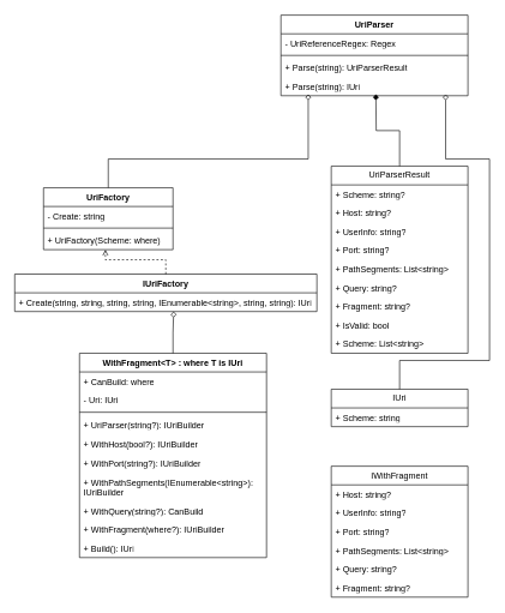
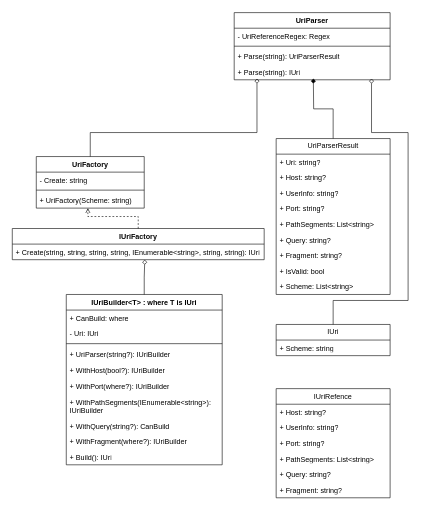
  <mxCell id="0" />
  <mxCell id="1" parent="0" />
- <mxCell id="2" value="I&lt;span style=&quot;background-color: transparent; color: light-dark(rgb(0, 0, 0), rgb(255, 255, 255));&quot;&gt;WithFragment&lt;/span&gt;" style="swimlane;fontStyle=0;childLayout=stackLayout;horizontal=1;startSize=26;fillColor=none;horizontalStack=0;resizeParent=1;resizeParentMax=0;resizeLast=0;collapsible=1;marginBottom=0;whiteSpace=wrap;html=1;" vertex="1" parent="1"><mxGeometry x="460" y="647" width="190" height="182" as="geometry" /></mxCell>
+ <mxCell id="2" value="I&lt;span style=&quot;background-color: transparent; color: light-dark(rgb(0, 0, 0), rgb(255, 255, 255));&quot;&gt;UriRefence&lt;/span&gt;" style="swimlane;fontStyle=0;childLayout=stackLayout;horizontal=1;startSize=26;fillColor=none;horizontalStack=0;resizeParent=1;resizeParentMax=0;resizeLast=0;collapsible=1;marginBottom=0;whiteSpace=wrap;html=1;" vertex="1" parent="1"><mxGeometry x="460" y="647" width="190" height="182" as="geometry" /></mxCell>
  <mxCell id="3" value="+ Host&lt;span style=&quot;background-color: transparent; color: light-dark(rgb(0, 0, 0), rgb(255, 255, 255));&quot;&gt;: string?&lt;/span&gt;" style="text;strokeColor=none;fillColor=none;align=left;verticalAlign=top;spacingLeft=4;spacingRight=4;overflow=hidden;rotatable=0;points=[[0,0.5],[1,0.5]];portConstraint=eastwest;whiteSpace=wrap;html=1;" vertex="1" parent="2"><mxGeometry y="26" width="190" height="26" as="geometry" /></mxCell>
  <mxCell id="4" value="+ UserInfo: string?" style="text;strokeColor=none;fillColor=none;align=left;verticalAlign=top;spacingLeft=4;spacingRight=4;overflow=hidden;rotatable=0;points=[[0,0.5],[1,0.5]];portConstraint=eastwest;whiteSpace=wrap;html=1;" vertex="1" parent="2"><mxGeometry y="52" width="190" height="26" as="geometry" /></mxCell>
  <mxCell id="5" value="+ Port&lt;span style=&quot;background-color: transparent; color: light-dark(rgb(0, 0, 0), rgb(255, 255, 255));&quot;&gt;: string?&lt;/span&gt;" style="text;strokeColor=none;fillColor=none;align=left;verticalAlign=top;spacingLeft=4;spacingRight=4;overflow=hidden;rotatable=0;points=[[0,0.5],[1,0.5]];portConstraint=eastwest;whiteSpace=wrap;html=1;" vertex="1" parent="2"><mxGeometry y="78" width="190" height="26" as="geometry" /></mxCell>
  <mxCell id="6" value="+ PathSegments: List&amp;lt;string&amp;gt;" style="text;strokeColor=none;fillColor=none;align=left;verticalAlign=top;spacingLeft=4;spacingRight=4;overflow=hidden;rotatable=0;points=[[0,0.5],[1,0.5]];portConstraint=eastwest;whiteSpace=wrap;html=1;" vertex="1" parent="2"><mxGeometry y="104" width="190" height="26" as="geometry" /></mxCell>
  <mxCell id="7" value="+ Query: string?" style="text;strokeColor=none;fillColor=none;align=left;verticalAlign=top;spacingLeft=4;spacingRight=4;overflow=hidden;rotatable=0;points=[[0,0.5],[1,0.5]];portConstraint=eastwest;whiteSpace=wrap;html=1;" vertex="1" parent="2"><mxGeometry y="130" width="190" height="26" as="geometry" /></mxCell>
  <mxCell id="8" value="+ Fragment: string?" style="text;strokeColor=none;fillColor=none;align=left;verticalAlign=top;spacingLeft=4;spacingRight=4;overflow=hidden;rotatable=0;points=[[0,0.5],[1,0.5]];portConstraint=eastwest;whiteSpace=wrap;html=1;" vertex="1" parent="2"><mxGeometry y="156" width="190" height="26" as="geometry" /></mxCell>
- <mxCell id="9" value="WithFragment&amp;lt;T&amp;gt; : where T is IUri" style="swimlane;fontStyle=1;align=center;verticalAlign=top;childLayout=stackLayout;horizontal=1;startSize=26;horizontalStack=0;resizeParent=1;resizeParentMax=0;resizeLast=0;collapsible=1;marginBottom=0;whiteSpace=wrap;html=1;" vertex="1" parent="1"><mxGeometry x="110" y="490" width="260" height="284" as="geometry" /></mxCell>
+ <mxCell id="9" value="IUriBuilder&amp;lt;T&amp;gt; : where T is IUri" style="swimlane;fontStyle=1;align=center;verticalAlign=top;childLayout=stackLayout;horizontal=1;startSize=26;horizontalStack=0;resizeParent=1;resizeParentMax=0;resizeLast=0;collapsible=1;marginBottom=0;whiteSpace=wrap;html=1;" vertex="1" parent="1"><mxGeometry x="110" y="490" width="260" height="284" as="geometry" /></mxCell>
  <mxCell id="10" value="+ CanBuild&lt;span style=&quot;background-color: transparent; color: light-dark(rgb(0, 0, 0), rgb(255, 255, 255));&quot;&gt;: where&lt;/span&gt;" style="text;strokeColor=none;fillColor=none;align=left;verticalAlign=top;spacingLeft=4;spacingRight=4;overflow=hidden;rotatable=0;points=[[0,0.5],[1,0.5]];portConstraint=eastwest;whiteSpace=wrap;html=1;" vertex="1" parent="9"><mxGeometry y="26" width="260" height="26" as="geometry" /></mxCell>
  <mxCell id="11" value="- Uri: IUri" style="text;strokeColor=none;fillColor=none;align=left;verticalAlign=top;spacingLeft=4;spacingRight=4;overflow=hidden;rotatable=0;points=[[0,0.5],[1,0.5]];portConstraint=eastwest;whiteSpace=wrap;html=1;" vertex="1" parent="9"><mxGeometry y="52" width="260" height="26" as="geometry" /></mxCell>
  <mxCell id="12" value="" style="line;strokeWidth=1;fillColor=none;align=left;verticalAlign=middle;spacingTop=-1;spacingLeft=3;spacingRight=3;rotatable=0;labelPosition=right;points=[];portConstraint=eastwest;strokeColor=inherit;" vertex="1" parent="9"><mxGeometry y="78" width="260" height="8" as="geometry" /></mxCell>
  <mxCell id="13" value="+ UriParser(string?):&amp;nbsp;&lt;span style=&quot;text-align: center;&quot;&gt;IUriBuilder&lt;/span&gt;" style="text;strokeColor=none;fillColor=none;align=left;verticalAlign=top;spacingLeft=4;spacingRight=4;overflow=hidden;rotatable=0;points=[[0,0.5],[1,0.5]];portConstraint=eastwest;whiteSpace=wrap;html=1;" vertex="1" parent="9"><mxGeometry y="86" width="260" height="28" as="geometry" /></mxCell>
  <mxCell id="14" value="+ WithHost(bool?)&lt;span style=&quot;background-color: transparent; color: light-dark(rgb(0, 0, 0), rgb(255, 255, 255));&quot;&gt;:&amp;nbsp;&lt;/span&gt;&lt;span style=&quot;text-align: center;&quot;&gt;IUriBuilder&lt;/span&gt;&lt;div&gt;&lt;span style=&quot;font-weight: 700; text-align: center;&quot;&gt;&lt;br&gt;&lt;/span&gt;&lt;/div&gt;" style="text;strokeColor=none;fillColor=none;align=left;verticalAlign=top;spacingLeft=4;spacingRight=4;overflow=hidden;rotatable=0;points=[[0,0.5],[1,0.5]];portConstraint=eastwest;whiteSpace=wrap;html=1;" vertex="1" parent="9"><mxGeometry y="114" width="260" height="26" as="geometry" /></mxCell>
- <mxCell id="15" value="+ WithPort(string?)&lt;span style=&quot;background-color: transparent; color: light-dark(rgb(0, 0, 0), rgb(255, 255, 255));&quot;&gt;:&amp;nbsp;&lt;/span&gt;&lt;span style=&quot;text-align: center;&quot;&gt;IUriBuilder&lt;/span&gt;" style="text;strokeColor=none;fillColor=none;align=left;verticalAlign=top;spacingLeft=4;spacingRight=4;overflow=hidden;rotatable=0;points=[[0,0.5],[1,0.5]];portConstraint=eastwest;whiteSpace=wrap;html=1;" vertex="1" parent="9"><mxGeometry y="140" width="260" height="26" as="geometry" /></mxCell>
+ <mxCell id="15" value="+ WithPort(where?)&lt;span style=&quot;background-color: transparent; color: light-dark(rgb(0, 0, 0), rgb(255, 255, 255));&quot;&gt;:&amp;nbsp;&lt;/span&gt;&lt;span style=&quot;text-align: center;&quot;&gt;IUriBuilder&lt;/span&gt;" style="text;strokeColor=none;fillColor=none;align=left;verticalAlign=top;spacingLeft=4;spacingRight=4;overflow=hidden;rotatable=0;points=[[0,0.5],[1,0.5]];portConstraint=eastwest;whiteSpace=wrap;html=1;" vertex="1" parent="9"><mxGeometry y="140" width="260" height="26" as="geometry" /></mxCell>
  <mxCell id="16" value="+ WithPathSegments(IEnumerable&lt;span style=&quot;background-color: transparent; color: light-dark(rgb(0, 0, 0), rgb(255, 255, 255));&quot;&gt;&amp;lt;string&amp;gt;):&amp;nbsp;&lt;/span&gt;&lt;div&gt;&lt;span style=&quot;text-align: center;&quot;&gt;IUriBuilder&lt;/span&gt;&lt;/div&gt;" style="text;strokeColor=none;fillColor=none;align=left;verticalAlign=top;spacingLeft=4;spacingRight=4;overflow=hidden;rotatable=0;points=[[0,0.5],[1,0.5]];portConstraint=eastwest;whiteSpace=wrap;html=1;" vertex="1" parent="9"><mxGeometry y="166" width="260" height="40" as="geometry" /></mxCell>
  <mxCell id="17" value="+ WithQuery(string?):&amp;nbsp;&lt;span style=&quot;text-align: center;&quot;&gt;CanBuild&lt;/span&gt;" style="text;strokeColor=none;fillColor=none;align=left;verticalAlign=top;spacingLeft=4;spacingRight=4;overflow=hidden;rotatable=0;points=[[0,0.5],[1,0.5]];portConstraint=eastwest;whiteSpace=wrap;html=1;" vertex="1" parent="9"><mxGeometry y="206" width="260" height="26" as="geometry" /></mxCell>
  <mxCell id="18" value="+ WithFragment(where?)&lt;span style=&quot;background-color: transparent; color: light-dark(rgb(0, 0, 0), rgb(255, 255, 255));&quot;&gt;:&amp;nbsp;&lt;/span&gt;&lt;span style=&quot;text-align: center;&quot;&gt;IUriBuilder&lt;/span&gt;" style="text;strokeColor=none;fillColor=none;align=left;verticalAlign=top;spacingLeft=4;spacingRight=4;overflow=hidden;rotatable=0;points=[[0,0.5],[1,0.5]];portConstraint=eastwest;whiteSpace=wrap;html=1;" vertex="1" parent="9"><mxGeometry y="232" width="260" height="26" as="geometry" /></mxCell>
  <mxCell id="19" value="+ Build()&lt;span style=&quot;background-color: transparent; color: light-dark(rgb(0, 0, 0), rgb(255, 255, 255));&quot;&gt;: IUri&lt;/span&gt;" style="text;strokeColor=none;fillColor=none;align=left;verticalAlign=top;spacingLeft=4;spacingRight=4;overflow=hidden;rotatable=0;points=[[0,0.5],[1,0.5]];portConstraint=eastwest;whiteSpace=wrap;html=1;" vertex="1" parent="9"><mxGeometry y="258" width="260" height="26" as="geometry" /></mxCell>
  <mxCell id="20" value="I&lt;span style=&quot;background-color: transparent; color: light-dark(rgb(0, 0, 0), rgb(255, 255, 255));&quot;&gt;Uri&lt;/span&gt;" style="swimlane;fontStyle=0;childLayout=stackLayout;horizontal=1;startSize=26;fillColor=none;horizontalStack=0;resizeParent=1;resizeParentMax=0;resizeLast=0;collapsible=1;marginBottom=0;whiteSpace=wrap;html=1;" vertex="1" parent="1"><mxGeometry x="460" y="540" width="190" height="52" as="geometry" /></mxCell>
  <mxCell id="21" value="+ Scheme&lt;span style=&quot;background-color: transparent; color: light-dark(rgb(0, 0, 0), rgb(255, 255, 255));&quot;&gt;: string&lt;/span&gt;" style="text;strokeColor=none;fillColor=none;align=left;verticalAlign=top;spacingLeft=4;spacingRight=4;overflow=hidden;rotatable=0;points=[[0,0.5],[1,0.5]];portConstraint=eastwest;whiteSpace=wrap;html=1;" vertex="1" parent="20"><mxGeometry y="26" width="190" height="26" as="geometry" /></mxCell>
  <mxCell id="22" value="UriParserResult" style="swimlane;fontStyle=0;childLayout=stackLayout;horizontal=1;startSize=26;fillColor=none;horizontalStack=0;resizeParent=1;resizeParentMax=0;resizeLast=0;collapsible=1;marginBottom=0;whiteSpace=wrap;html=1;" vertex="1" parent="1"><mxGeometry x="460" y="230" width="190" height="260" as="geometry" /></mxCell>
- <mxCell id="23" value="+ Scheme&lt;span style=&quot;background-color: transparent; color: light-dark(rgb(0, 0, 0), rgb(255, 255, 255));&quot;&gt;: string?&lt;/span&gt;" style="text;strokeColor=none;fillColor=none;align=left;verticalAlign=top;spacingLeft=4;spacingRight=4;overflow=hidden;rotatable=0;points=[[0,0.5],[1,0.5]];portConstraint=eastwest;whiteSpace=wrap;html=1;" vertex="1" parent="22"><mxGeometry y="26" width="190" height="26" as="geometry" /></mxCell>
+ <mxCell id="23" value="+ Uri&lt;span style=&quot;background-color: transparent; color: light-dark(rgb(0, 0, 0), rgb(255, 255, 255));&quot;&gt;: string?&lt;/span&gt;" style="text;strokeColor=none;fillColor=none;align=left;verticalAlign=top;spacingLeft=4;spacingRight=4;overflow=hidden;rotatable=0;points=[[0,0.5],[1,0.5]];portConstraint=eastwest;whiteSpace=wrap;html=1;" vertex="1" parent="22"><mxGeometry y="26" width="190" height="26" as="geometry" /></mxCell>
  <mxCell id="24" value="+ Host&lt;span style=&quot;background-color: transparent; color: light-dark(rgb(0, 0, 0), rgb(255, 255, 255));&quot;&gt;: string?&lt;/span&gt;" style="text;strokeColor=none;fillColor=none;align=left;verticalAlign=top;spacingLeft=4;spacingRight=4;overflow=hidden;rotatable=0;points=[[0,0.5],[1,0.5]];portConstraint=eastwest;whiteSpace=wrap;html=1;" vertex="1" parent="22"><mxGeometry y="52" width="190" height="26" as="geometry" /></mxCell>
  <mxCell id="25" value="+ UserInfo: string?" style="text;strokeColor=none;fillColor=none;align=left;verticalAlign=top;spacingLeft=4;spacingRight=4;overflow=hidden;rotatable=0;points=[[0,0.5],[1,0.5]];portConstraint=eastwest;whiteSpace=wrap;html=1;" vertex="1" parent="22"><mxGeometry y="78" width="190" height="26" as="geometry" /></mxCell>
  <mxCell id="26" value="+ Port&lt;span style=&quot;background-color: transparent; color: light-dark(rgb(0, 0, 0), rgb(255, 255, 255));&quot;&gt;: string?&lt;/span&gt;" style="text;strokeColor=none;fillColor=none;align=left;verticalAlign=top;spacingLeft=4;spacingRight=4;overflow=hidden;rotatable=0;points=[[0,0.5],[1,0.5]];portConstraint=eastwest;whiteSpace=wrap;html=1;" vertex="1" parent="22"><mxGeometry y="104" width="190" height="26" as="geometry" /></mxCell>
  <mxCell id="27" value="+ PathSegments: List&amp;lt;string&amp;gt;" style="text;strokeColor=none;fillColor=none;align=left;verticalAlign=top;spacingLeft=4;spacingRight=4;overflow=hidden;rotatable=0;points=[[0,0.5],[1,0.5]];portConstraint=eastwest;whiteSpace=wrap;html=1;" vertex="1" parent="22"><mxGeometry y="130" width="190" height="26" as="geometry" /></mxCell>
  <mxCell id="28" value="+ Query: string?" style="text;strokeColor=none;fillColor=none;align=left;verticalAlign=top;spacingLeft=4;spacingRight=4;overflow=hidden;rotatable=0;points=[[0,0.5],[1,0.5]];portConstraint=eastwest;whiteSpace=wrap;html=1;" vertex="1" parent="22"><mxGeometry y="156" width="190" height="26" as="geometry" /></mxCell>
  <mxCell id="29" value="+ Fragment: string?" style="text;strokeColor=none;fillColor=none;align=left;verticalAlign=top;spacingLeft=4;spacingRight=4;overflow=hidden;rotatable=0;points=[[0,0.5],[1,0.5]];portConstraint=eastwest;whiteSpace=wrap;html=1;" vertex="1" parent="22"><mxGeometry y="182" width="190" height="26" as="geometry" /></mxCell>
  <mxCell id="30" value="+ IsValid: bool" style="text;strokeColor=none;fillColor=none;align=left;verticalAlign=top;spacingLeft=4;spacingRight=4;overflow=hidden;rotatable=0;points=[[0,0.5],[1,0.5]];portConstraint=eastwest;whiteSpace=wrap;html=1;" vertex="1" parent="22"><mxGeometry y="208" width="190" height="26" as="geometry" /></mxCell>
  <mxCell id="31" value="+ Scheme: List&amp;lt;string&amp;gt;" style="text;strokeColor=none;fillColor=none;align=left;verticalAlign=top;spacingLeft=4;spacingRight=4;overflow=hidden;rotatable=0;points=[[0,0.5],[1,0.5]];portConstraint=eastwest;whiteSpace=wrap;html=1;" vertex="1" parent="22"><mxGeometry y="234" width="190" height="26" as="geometry" /></mxCell>
  <mxCell id="32" value="&lt;div&gt;&lt;span style=&quot;background-color: transparent; color: light-dark(rgb(0, 0, 0), rgb(255, 255, 255));&quot;&gt;UriParser&lt;/span&gt;&lt;/div&gt;" style="swimlane;fontStyle=1;align=center;verticalAlign=top;childLayout=stackLayout;horizontal=1;startSize=26;horizontalStack=0;resizeParent=1;resizeParentMax=0;resizeLast=0;collapsible=1;marginBottom=0;whiteSpace=wrap;html=1;" vertex="1" parent="1"><mxGeometry x="390" y="20" width="260" height="112" as="geometry" /></mxCell>
  <mxCell id="33" value="- UriReferenceRegex: Regex" style="text;strokeColor=none;fillColor=none;align=left;verticalAlign=top;spacingLeft=4;spacingRight=4;overflow=hidden;rotatable=0;points=[[0,0.5],[1,0.5]];portConstraint=eastwest;whiteSpace=wrap;html=1;" vertex="1" parent="32"><mxGeometry y="26" width="260" height="26" as="geometry" /></mxCell>
  <mxCell id="34" value="" style="line;strokeWidth=1;fillColor=none;align=left;verticalAlign=middle;spacingTop=-1;spacingLeft=3;spacingRight=3;rotatable=0;labelPosition=right;points=[];portConstraint=eastwest;strokeColor=inherit;" vertex="1" parent="32"><mxGeometry y="52" width="260" height="8" as="geometry" /></mxCell>
  <mxCell id="35" value="+ Parse(string)&lt;span style=&quot;background-color: transparent; color: light-dark(rgb(0, 0, 0), rgb(255, 255, 255));&quot;&gt;:&amp;nbsp;&lt;/span&gt;&lt;span style=&quot;text-align: center;&quot;&gt;UriParserResult&lt;/span&gt;" style="text;strokeColor=none;fillColor=none;align=left;verticalAlign=top;spacingLeft=4;spacingRight=4;overflow=hidden;rotatable=0;points=[[0,0.5],[1,0.5]];portConstraint=eastwest;whiteSpace=wrap;html=1;" vertex="1" parent="32"><mxGeometry y="60" width="260" height="26" as="geometry" /></mxCell>
  <mxCell id="36" value="+ Parse(string)&lt;span style=&quot;background-color: transparent; color: light-dark(rgb(0, 0, 0), rgb(255, 255, 255));&quot;&gt;:&amp;nbsp;&lt;/span&gt;&lt;span style=&quot;text-align: center;&quot;&gt;IUri&lt;/span&gt;" style="text;strokeColor=none;fillColor=none;align=left;verticalAlign=top;spacingLeft=4;spacingRight=4;overflow=hidden;rotatable=0;points=[[0,0.5],[1,0.5]];portConstraint=eastwest;whiteSpace=wrap;html=1;" vertex="1" parent="32"><mxGeometry y="86" width="260" height="26" as="geometry" /></mxCell>
  <mxCell id="37" value="&lt;div&gt;&lt;span style=&quot;background-color: transparent; color: light-dark(rgb(0, 0, 0), rgb(255, 255, 255));&quot;&gt;IUriFactory&lt;/span&gt;&lt;/div&gt;" style="swimlane;fontStyle=1;align=center;verticalAlign=top;childLayout=stackLayout;horizontal=1;startSize=26;horizontalStack=0;resizeParent=1;resizeParentMax=0;resizeLast=0;collapsible=1;marginBottom=0;whiteSpace=wrap;html=1;" vertex="1" parent="1"><mxGeometry x="20" y="380" width="420" height="52" as="geometry" /></mxCell>
  <mxCell id="38" value="+ Create(string, string, string, string, IEnumerable&amp;lt;string&amp;gt;, string, string&lt;span style=&quot;background-color: transparent; color: light-dark(rgb(0, 0, 0), rgb(255, 255, 255));&quot;&gt;)&lt;/span&gt;&lt;span style=&quot;background-color: transparent; color: light-dark(rgb(0, 0, 0), rgb(255, 255, 255));&quot;&gt;:&amp;nbsp;&lt;/span&gt;&lt;span style=&quot;background-color: transparent; color: light-dark(rgb(0, 0, 0), rgb(255, 255, 255)); text-align: center;&quot;&gt;IUri&lt;/span&gt;" style="text;strokeColor=none;fillColor=none;align=left;verticalAlign=top;spacingLeft=4;spacingRight=4;overflow=hidden;rotatable=0;points=[[0,0.5],[1,0.5]];portConstraint=eastwest;whiteSpace=wrap;html=1;" vertex="1" parent="37"><mxGeometry y="26" width="420" height="26" as="geometry" /></mxCell>
  <mxCell id="39" value="UriFactory" style="swimlane;fontStyle=1;align=center;verticalAlign=top;childLayout=stackLayout;horizontal=1;startSize=26;horizontalStack=0;resizeParent=1;resizeParentMax=0;resizeLast=0;collapsible=1;marginBottom=0;whiteSpace=wrap;html=1;" vertex="1" parent="1"><mxGeometry x="60" y="260" width="180" height="86" as="geometry" /></mxCell>
  <mxCell id="40" value="- Create: string" style="text;strokeColor=none;fillColor=none;align=left;verticalAlign=top;spacingLeft=4;spacingRight=4;overflow=hidden;rotatable=0;points=[[0,0.5],[1,0.5]];portConstraint=eastwest;whiteSpace=wrap;html=1;" vertex="1" parent="39"><mxGeometry y="26" width="180" height="26" as="geometry" /></mxCell>
  <mxCell id="41" value="" style="line;strokeWidth=1;fillColor=none;align=left;verticalAlign=middle;spacingTop=-1;spacingLeft=3;spacingRight=3;rotatable=0;labelPosition=right;points=[];portConstraint=eastwest;strokeColor=inherit;" vertex="1" parent="39"><mxGeometry y="52" width="180" height="8" as="geometry" /></mxCell>
- <mxCell id="42" value="+&amp;nbsp;&lt;span style=&quot;text-align: center;&quot;&gt;UriFactory&lt;/span&gt;(Scheme: where)" style="text;strokeColor=none;fillColor=none;align=left;verticalAlign=top;spacingLeft=4;spacingRight=4;overflow=hidden;rotatable=0;points=[[0,0.5],[1,0.5]];portConstraint=eastwest;whiteSpace=wrap;html=1;" vertex="1" parent="39"><mxGeometry y="60" width="180" height="26" as="geometry" /></mxCell>
+ <mxCell id="42" value="+&amp;nbsp;&lt;span style=&quot;text-align: center;&quot;&gt;UriFactory&lt;/span&gt;(Scheme: string)" style="text;strokeColor=none;fillColor=none;align=left;verticalAlign=top;spacingLeft=4;spacingRight=4;overflow=hidden;rotatable=0;points=[[0,0.5],[1,0.5]];portConstraint=eastwest;whiteSpace=wrap;html=1;" vertex="1" parent="39"><mxGeometry y="60" width="180" height="26" as="geometry" /></mxCell>
  <mxCell id="43" style="edgeStyle=orthogonalEdgeStyle;rounded=0;orthogonalLoop=1;jettySize=auto;html=1;endArrow=diamond;endFill=1;" edge="1" parent="1" source="22"><mxGeometry relative="1" as="geometry"><mxPoint x="522" y="130" as="targetPoint" /></mxGeometry></mxCell>
  <mxCell id="44" style="edgeStyle=orthogonalEdgeStyle;rounded=0;orthogonalLoop=1;jettySize=auto;html=1;endArrow=diamond;endFill=0;" edge="1" parent="1" source="39"><mxGeometry relative="1" as="geometry"><mxPoint x="428" y="130" as="targetPoint" /><Array as="points"><mxPoint x="150" y="220" /><mxPoint x="428" y="220" /></Array></mxGeometry></mxCell>
  <mxCell id="45" style="edgeStyle=orthogonalEdgeStyle;rounded=0;orthogonalLoop=1;jettySize=auto;html=1;endArrow=diamond;endFill=0;" edge="1" parent="1" source="20"><mxGeometry relative="1" as="geometry"><mxPoint x="619" y="130" as="targetPoint" /><Array as="points"><mxPoint x="555" y="500" /><mxPoint x="680" y="500" /><mxPoint x="680" y="220" /><mxPoint x="619" y="220" /></Array></mxGeometry></mxCell>
  <mxCell id="46" style="edgeStyle=orthogonalEdgeStyle;rounded=0;orthogonalLoop=1;jettySize=auto;html=1;entryX=0.526;entryY=1;entryDx=0;entryDy=0;entryPerimeter=0;endArrow=diamond;endFill=0;" edge="1" parent="1" source="9" target="38"><mxGeometry relative="1" as="geometry" /></mxCell>
  <mxCell id="47" style="edgeStyle=orthogonalEdgeStyle;rounded=0;orthogonalLoop=1;jettySize=auto;html=1;entryX=0.478;entryY=1;entryDx=0;entryDy=0;entryPerimeter=0;endArrow=open;endFill=0;dashed=1;" edge="1" parent="1" source="37" target="42"><mxGeometry relative="1" as="geometry" /></mxCell>
